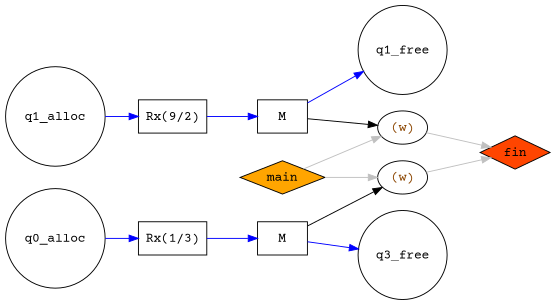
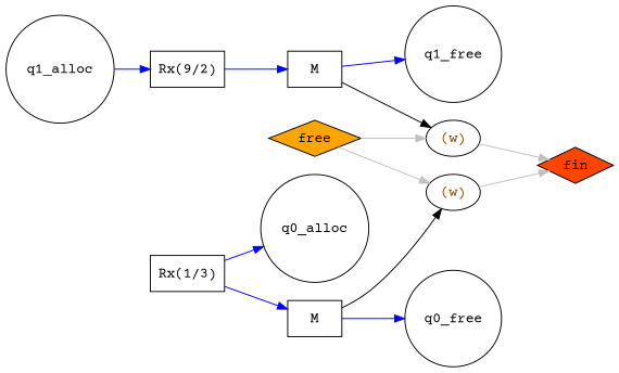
  digraph {
    fontname="Courier Prime"
    rankdir=LR
    node [fontname="Courier Prime" shape=rect]
    edge [color=blue fontname="Courier Prime"]
-   n1 [fillcolor=orange label=main shape=diamond style=filled]
+   n1 [fillcolor=orange label=free shape=diamond style=filled]
    n2 [fontcolor=darkorange4 label="(w)" shape=ellipse]
    n3 [fontcolor=darkorange4 label="(w)" shape=ellipse]
    fin [fillcolor=orangered shape=diamond style=filled]
    n5 [label="Rx(1/3)"]
    q0_alloc [shape=circle]
    n7 [label=M]
    n8 [label="Rx(9/2)"]
    q1_alloc [shape=circle]
    n10 [label=M]
-   q0_free [shape=circle label=q3_free]
+   q0_free [shape=circle]
    q1_free [shape=circle]
    n1 -> n2 [color=grey]
    n1 -> n3 [color=grey]
    n2 -> fin [color=grey]
    n3 -> fin [color=grey]
    n5 -> n7
-   q0_alloc -> n5
+   n5 -> q0_alloc
    n7 -> n2 [color=black]
    n7 -> q0_free
    n8 -> n10
    q1_alloc -> n8
    n10 -> n3 [color=black]
    n10 -> q1_free
  }
